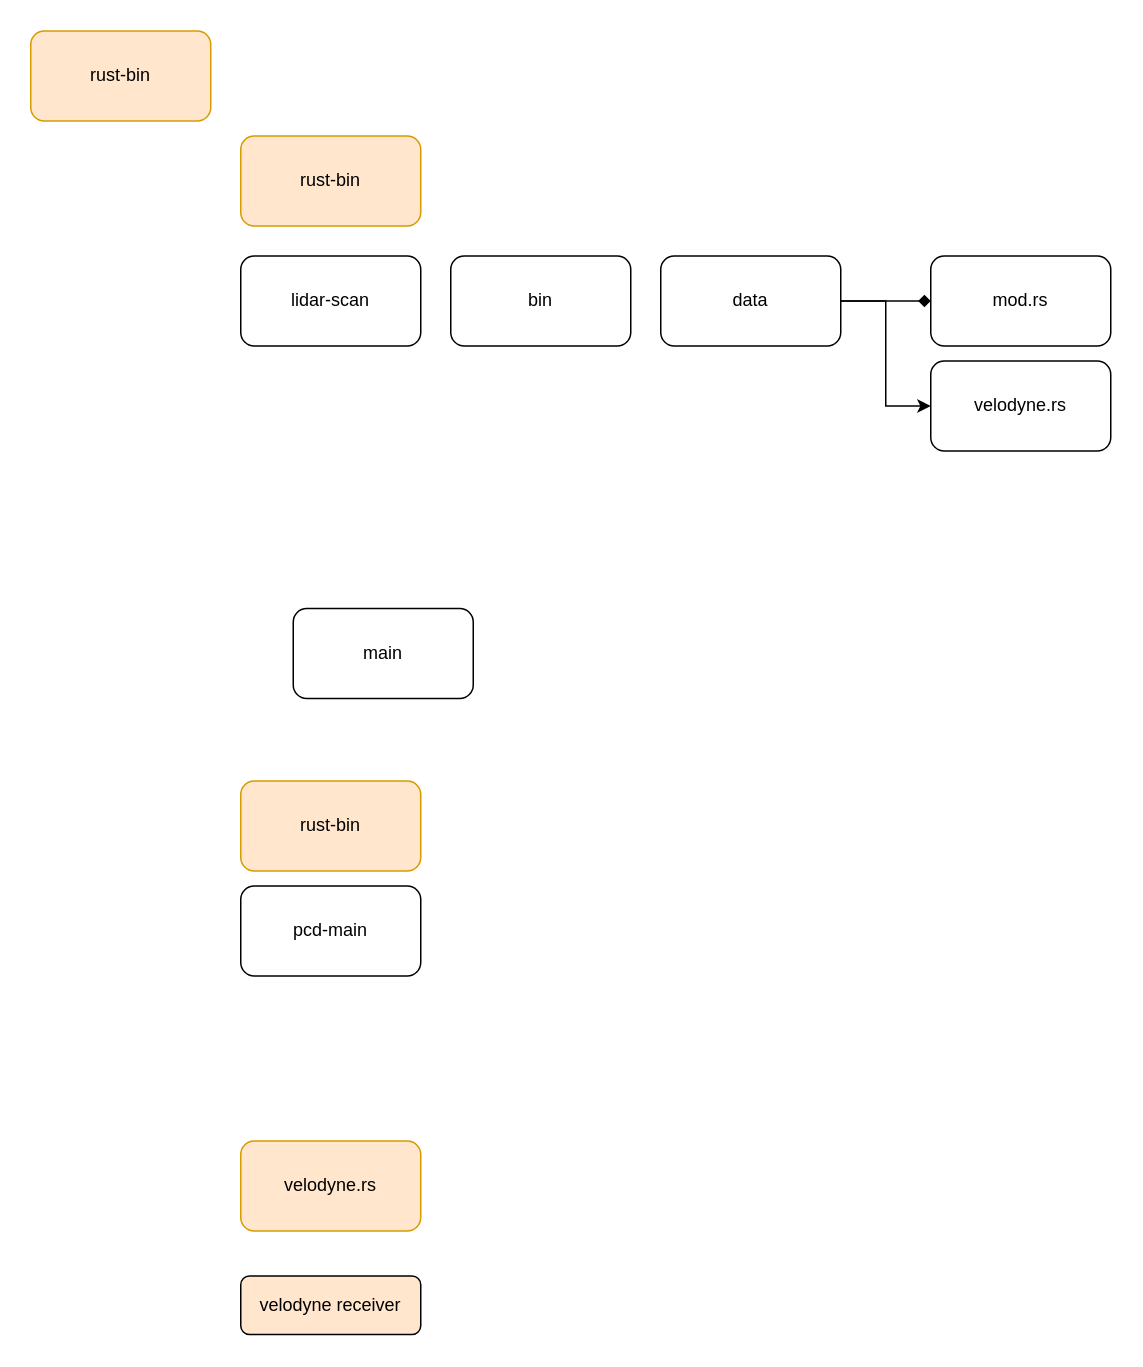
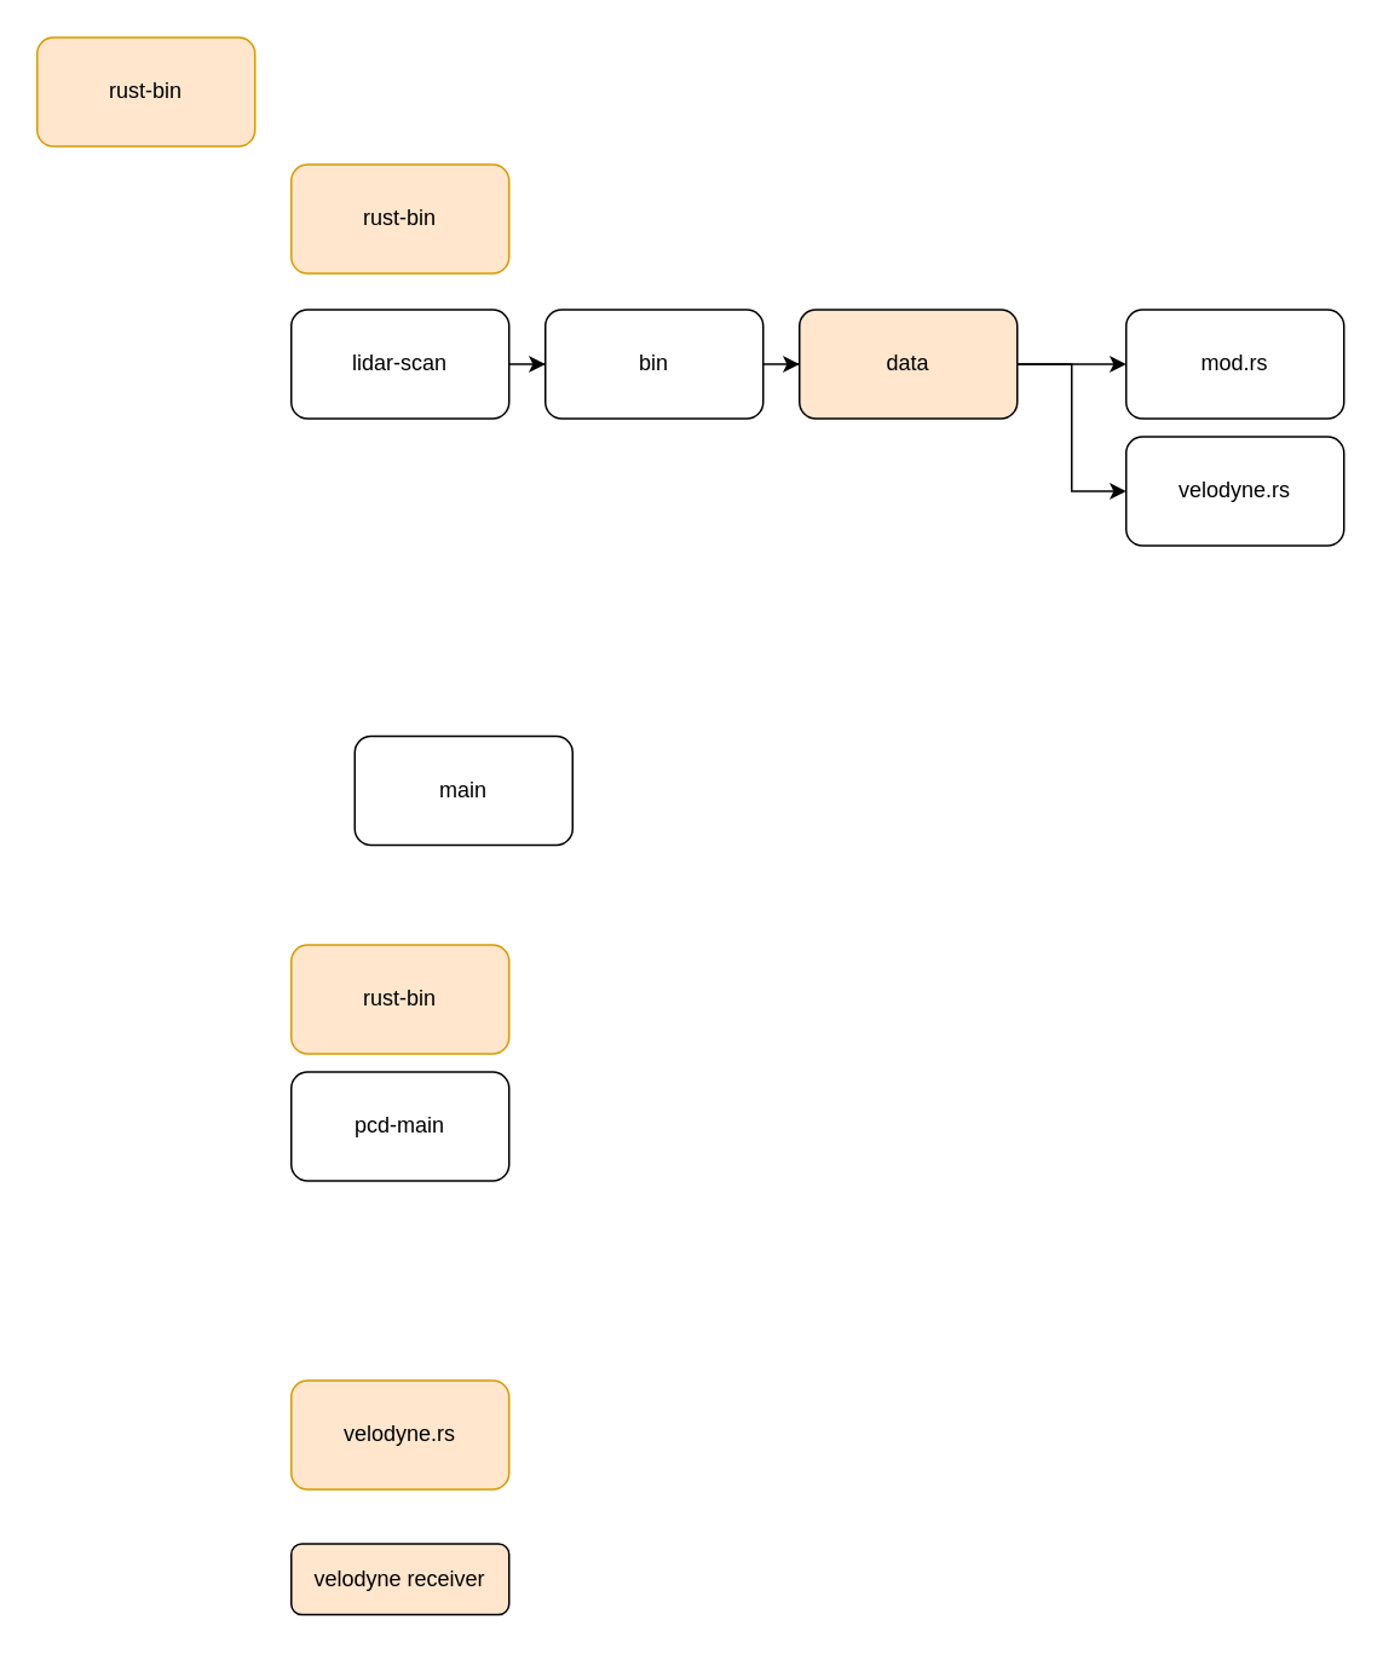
  <mxCell id="0" />
  <mxCell id="1" parent="0" />
+ <mxCell id="2" style="edgeStyle=orthogonalEdgeStyle;rounded=0;orthogonalLoop=1;jettySize=auto;html=1;" parent="1" source="3" target="9" edge="1"><mxGeometry relative="1" as="geometry" /></mxCell>
  <mxCell id="3" value="lidar-scan" style="rounded=1;whiteSpace=wrap;html=1;" parent="1" vertex="1"><mxGeometry x="160" y="170" width="120" height="60" as="geometry" /></mxCell>
- <mxCell id="4" style="edgeStyle=orthogonalEdgeStyle;rounded=0;orthogonalLoop=1;jettySize=auto;html=1;endArrow=diamond;" parent="1" source="6" target="7" edge="1"><mxGeometry relative="1" as="geometry" /></mxCell>
+ <mxCell id="4" style="edgeStyle=orthogonalEdgeStyle;rounded=0;orthogonalLoop=1;jettySize=auto;html=1;" parent="1" source="6" target="7" edge="1"><mxGeometry relative="1" as="geometry" /></mxCell>
  <mxCell id="5" style="edgeStyle=orthogonalEdgeStyle;rounded=0;orthogonalLoop=1;jettySize=auto;html=1;entryX=0;entryY=0.5;entryDx=0;entryDy=0;" parent="1" source="6" target="10" edge="1"><mxGeometry relative="1" as="geometry" /></mxCell>
- <mxCell id="6" value="data" style="rounded=1;whiteSpace=wrap;html=1;" parent="1" vertex="1"><mxGeometry x="440" y="170" width="120" height="60" as="geometry" /></mxCell>
+ <mxCell id="6" value="data" style="rounded=1;whiteSpace=wrap;html=1;fillColor=#ffe6cc;" parent="1" vertex="1"><mxGeometry x="440" y="170" width="120" height="60" as="geometry" /></mxCell>
  <mxCell id="7" value="mod.rs" style="rounded=1;whiteSpace=wrap;html=1;" parent="1" vertex="1"><mxGeometry x="620" y="170" width="120" height="60" as="geometry" /></mxCell>
+ <mxCell id="8" style="edgeStyle=orthogonalEdgeStyle;rounded=0;orthogonalLoop=1;jettySize=auto;html=1;" parent="1" source="9" target="6" edge="1"><mxGeometry relative="1" as="geometry" /></mxCell>
  <mxCell id="9" value="bin" style="rounded=1;whiteSpace=wrap;html=1;" parent="1" vertex="1"><mxGeometry x="300" y="170" width="120" height="60" as="geometry" /></mxCell>
  <mxCell id="10" value="velodyne.rs&lt;br&gt;" style="rounded=1;whiteSpace=wrap;html=1;" parent="1" vertex="1"><mxGeometry x="620" y="240" width="120" height="60" as="geometry" /></mxCell>
  <mxCell id="11" value="velodyne.rs&lt;br&gt;" style="rounded=1;whiteSpace=wrap;html=1;fillColor=#ffe6cc;strokeColor=#d79b00;" parent="1" vertex="1"><mxGeometry x="160" y="760" width="120" height="60" as="geometry" /></mxCell>
  <mxCell id="12" value="velodyne receiver" style="rounded=1;whiteSpace=wrap;html=1;fillColor=#ffe6cc;" parent="1" vertex="1"><mxGeometry x="160" y="850" width="120" height="39" as="geometry" /></mxCell>
  <mxCell id="13" value="rust-bin" style="rounded=1;whiteSpace=wrap;html=1;fillColor=#ffe6cc;strokeColor=#d79b00;" parent="1" vertex="1"><mxGeometry x="160" width="120" height="60" as="geometry" y="90" /></mxCell>
  <mxCell id="14" value="rust-bin" style="rounded=1;whiteSpace=wrap;html=1;fillColor=#ffe6cc;strokeColor=#d79b00;" parent="1" vertex="1"><mxGeometry x="160" y="520" width="120" height="60" as="geometry" /></mxCell>
  <mxCell id="15" value="pcd-main" style="rounded=1;whiteSpace=wrap;html=1;" parent="1" vertex="1"><mxGeometry x="160" y="590" width="120" height="60" as="geometry" /></mxCell>
  <mxCell id="16" value="rust-bin" style="rounded=1;whiteSpace=wrap;html=1;fillColor=#ffe6cc;strokeColor=#d79b00;" parent="1" vertex="1"><mxGeometry x="20" y="20" width="120" height="60" as="geometry" /></mxCell>
  <mxCell id="17" value="main" style="rounded=1;whiteSpace=wrap;html=1;" vertex="1" parent="1"><mxGeometry x="195" y="405" width="120" height="60" as="geometry" /></mxCell>
